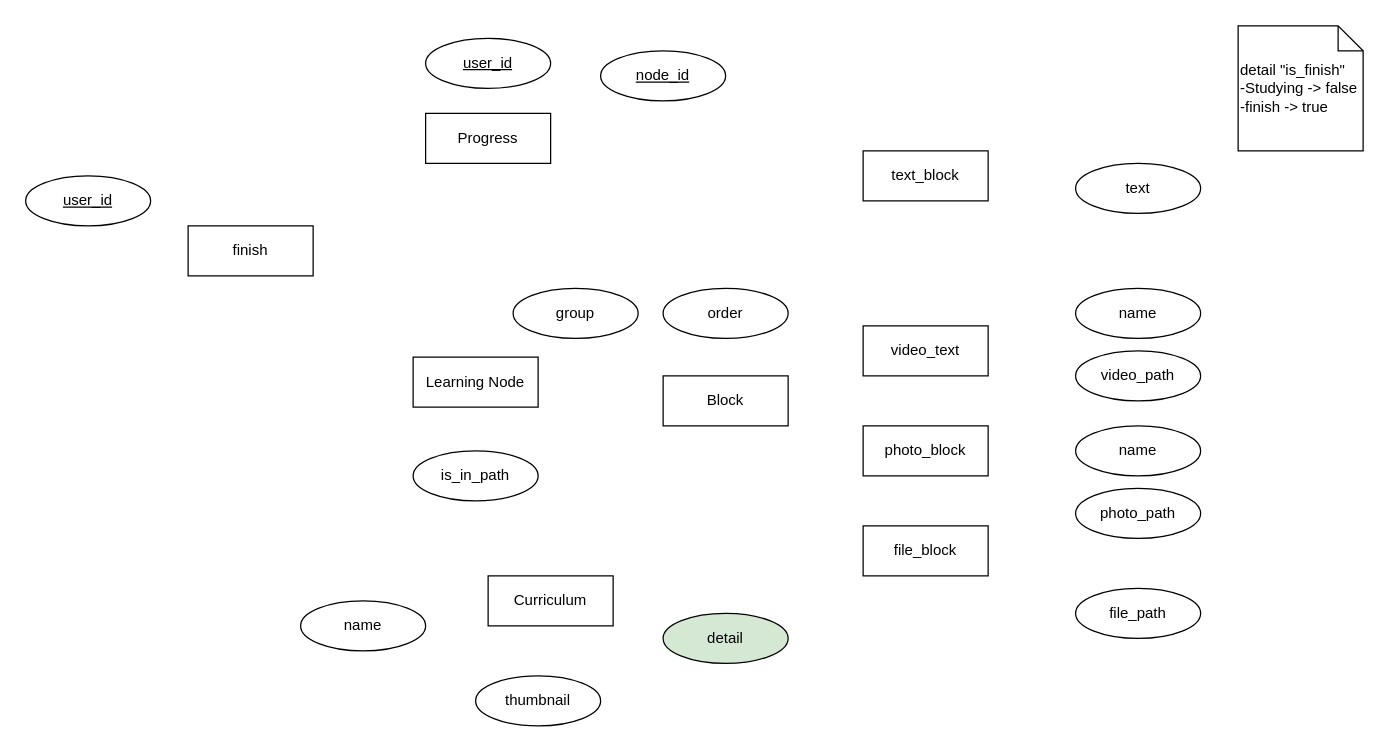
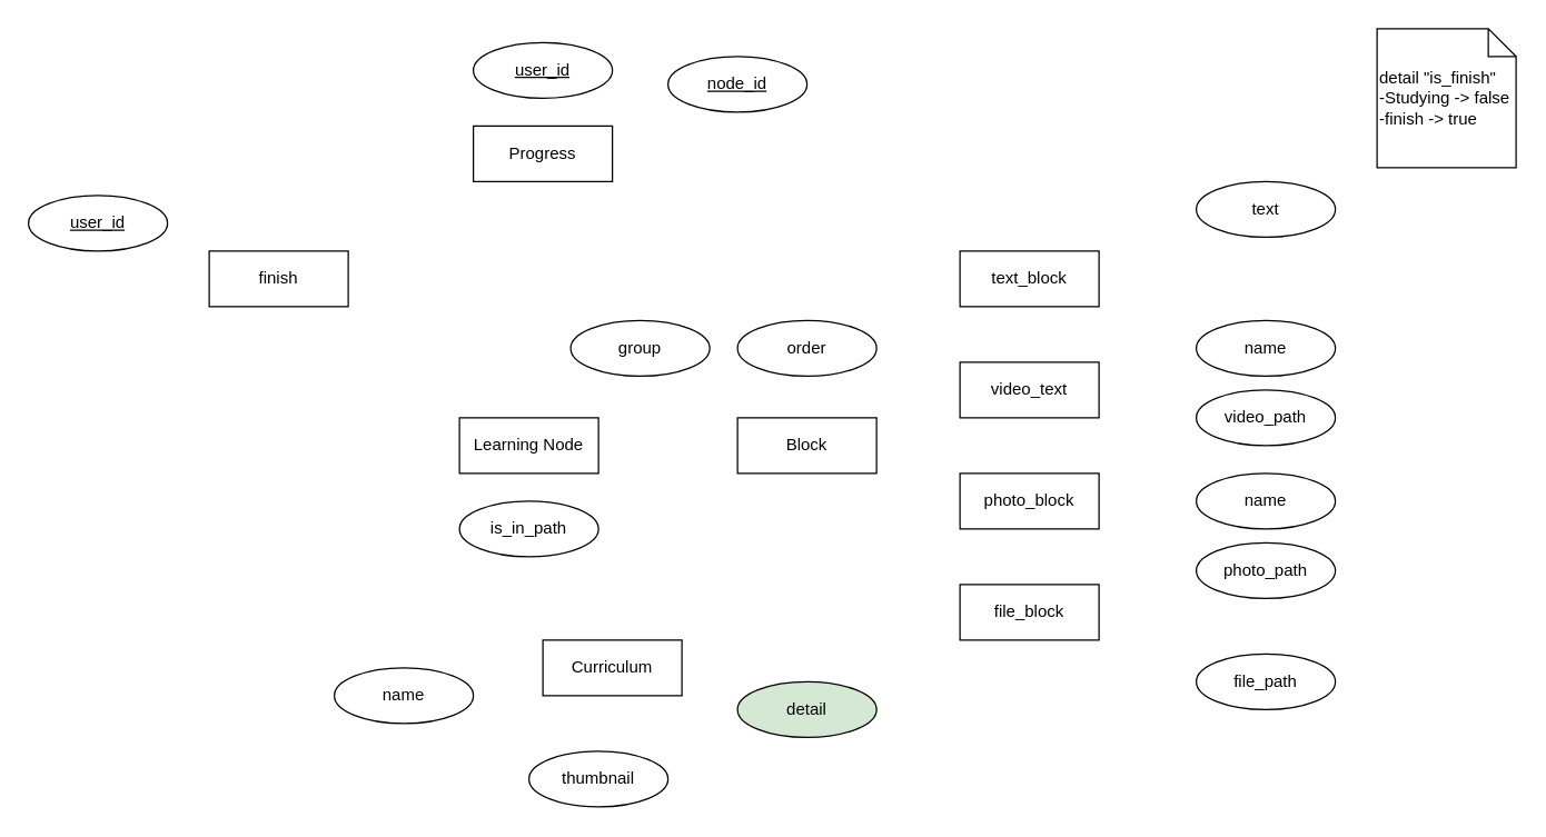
  <mxCell id="0" />
  <mxCell id="1" parent="0" />
  <mxCell id="2" value="detail &quot;is_finish&quot;&lt;br&gt;-Studying -&amp;gt; false&lt;br&gt;-finish -&amp;gt; true" style="shape=note;size=20;whiteSpace=wrap;html=1;align=left;" parent="1" vertex="1"><mxGeometry x="990" width="100" height="100" as="geometry" y="20" /></mxCell>
  <mxCell id="3" value="Block" style="whiteSpace=wrap;html=1;align=center;" vertex="1" parent="1"><mxGeometry x="530" y="300" width="100" height="40" as="geometry" /></mxCell>
- <mxCell id="4" value="Learning Node" style="whiteSpace=wrap;html=1;align=center;" vertex="1" parent="1"><mxGeometry x="330" y="285" width="100" height="40" as="geometry" /></mxCell>
+ <mxCell id="4" value="Learning Node" style="whiteSpace=wrap;html=1;align=center;" vertex="1" parent="1"><mxGeometry x="330" y="300" width="100" height="40" as="geometry" /></mxCell>
  <mxCell id="5" value="finish" style="whiteSpace=wrap;html=1;align=center;" vertex="1" parent="1"><mxGeometry x="150" y="180" width="100" height="40" as="geometry" /></mxCell>
  <mxCell id="6" value="Progress" style="whiteSpace=wrap;html=1;align=center;" vertex="1" parent="1"><mxGeometry x="340" y="90" width="100" height="40" as="geometry" /></mxCell>
  <mxCell id="7" value="Curriculum" style="whiteSpace=wrap;html=1;align=center;" vertex="1" parent="1"><mxGeometry x="390" y="460" width="100" height="40" as="geometry" /></mxCell>
- <mxCell id="8" value="text_block" style="whiteSpace=wrap;html=1;align=center;" vertex="1" parent="1"><mxGeometry x="690" y="120" width="100" height="40" as="geometry" /></mxCell>
+ <mxCell id="8" value="text_block" style="whiteSpace=wrap;html=1;align=center;" vertex="1" parent="1"><mxGeometry x="690" y="180" width="100" height="40" as="geometry" /></mxCell>
  <mxCell id="9" value="video_text" style="whiteSpace=wrap;html=1;align=center;" vertex="1" parent="1"><mxGeometry x="690" y="260" width="100" height="40" as="geometry" /></mxCell>
  <mxCell id="10" value="photo_block" style="whiteSpace=wrap;html=1;align=center;" vertex="1" parent="1"><mxGeometry x="690" y="340" width="100" height="40" as="geometry" /></mxCell>
  <mxCell id="11" value="file_block" style="whiteSpace=wrap;html=1;align=center;" vertex="1" parent="1"><mxGeometry x="690" y="420" width="100" height="40" as="geometry" /></mxCell>
  <mxCell id="12" value="text" style="ellipse;whiteSpace=wrap;html=1;align=center;" vertex="1" parent="1"><mxGeometry x="860" y="130" width="100" height="40" as="geometry" /></mxCell>
  <mxCell id="13" value="name" style="ellipse;whiteSpace=wrap;html=1;align=center;" vertex="1" parent="1"><mxGeometry x="860" y="230" width="100" height="40" as="geometry" /></mxCell>
  <mxCell id="14" value="video_path" style="ellipse;whiteSpace=wrap;html=1;align=center;" vertex="1" parent="1"><mxGeometry x="860" y="280" width="100" height="40" as="geometry" /></mxCell>
  <mxCell id="15" value="name" style="ellipse;whiteSpace=wrap;html=1;align=center;" vertex="1" parent="1"><mxGeometry x="860" y="340" width="100" height="40" as="geometry" /></mxCell>
  <mxCell id="16" value="photo_path" style="ellipse;whiteSpace=wrap;html=1;align=center;" vertex="1" parent="1"><mxGeometry x="860" y="390" width="100" height="40" as="geometry" /></mxCell>
  <mxCell id="17" value="file_path" style="ellipse;whiteSpace=wrap;html=1;align=center;" vertex="1" parent="1"><mxGeometry x="860" y="470" width="100" height="40" as="geometry" /></mxCell>
  <mxCell id="18" value="name" style="ellipse;whiteSpace=wrap;html=1;align=center;" vertex="1" parent="1"><mxGeometry x="240" y="480" width="100" height="40" as="geometry" /></mxCell>
  <mxCell id="19" value="thumbnail" style="ellipse;whiteSpace=wrap;html=1;align=center;" vertex="1" parent="1"><mxGeometry x="380" y="540" width="100" height="40" as="geometry" /></mxCell>
  <mxCell id="20" value="detail" style="ellipse;whiteSpace=wrap;html=1;align=center;fillColor=#d5e8d4;" vertex="1" parent="1"><mxGeometry x="530" y="490" width="100" height="40" as="geometry" /></mxCell>
  <mxCell id="21" value="is_in_path" style="ellipse;whiteSpace=wrap;html=1;align=center;" vertex="1" parent="1"><mxGeometry x="330" y="360" width="100" height="40" as="geometry" /></mxCell>
  <mxCell id="22" value="group" style="ellipse;whiteSpace=wrap;html=1;align=center;" vertex="1" parent="1"><mxGeometry x="410" y="230" width="100" height="40" as="geometry" /></mxCell>
  <mxCell id="23" value="order" style="ellipse;whiteSpace=wrap;html=1;align=center;" vertex="1" parent="1"><mxGeometry x="530" y="230" width="100" height="40" as="geometry" /></mxCell>
  <mxCell id="24" value="node_id" style="ellipse;whiteSpace=wrap;html=1;align=center;fontStyle=4;" vertex="1" parent="1"><mxGeometry x="480" y="40" width="100" height="40" as="geometry" /></mxCell>
  <mxCell id="25" value="user_id" style="ellipse;whiteSpace=wrap;html=1;align=center;fontStyle=4;" vertex="1" parent="1"><mxGeometry x="20" y="140" width="100" height="40" as="geometry" /></mxCell>
  <mxCell id="26" value="user_id" style="ellipse;whiteSpace=wrap;html=1;align=center;fontStyle=4;" vertex="1" parent="1"><mxGeometry x="340" y="30" width="100" height="40" as="geometry" /></mxCell>
